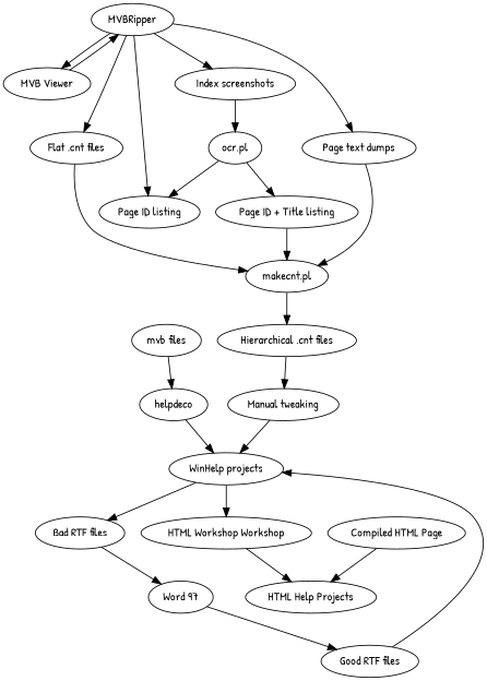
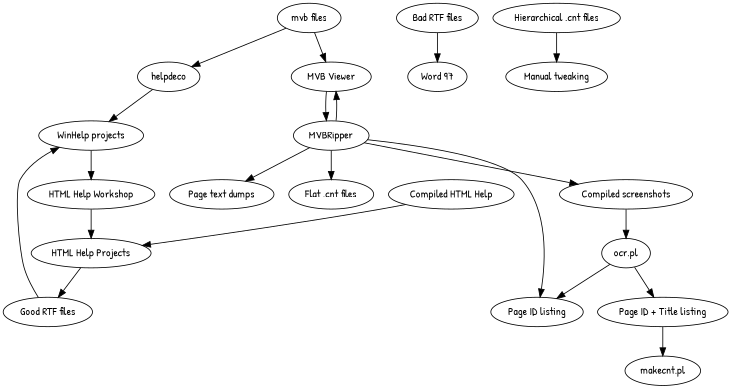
  digraph {
    fontname="Patrick Hand"
    node [fontname="Patrick Hand"]
    edge [fontname="Patrick Hand"]
    "mvb files"
    helpdeco
    "MVB Viewer"
    "WinHelp projects"
    MVBRipper
    "Bad RTF files"
-   "HTML Help Workshop" [label="HTML Workshop Workshop"]
+   "HTML Help Workshop"
    "Flat .cnt files"
    "makecnt.pl"
    "Page ID listing"
-   "Index screenshots"
+   "Index screenshots" [label="Compiled screenshots"]
    "Page text dumps"
    "ocr.pl"
    "Page ID + Title listing"
    "Hierarchical .cnt files"
    "Word 97"
    "HTML Help Projects"
    "Good RTF files"
    "Manual tweaking"
-   "Compiled HTML Help" [label="Compiled HTML Page"]
+   "Compiled HTML Help"
    "mvb files" -> helpdeco
+   "mvb files" -> "MVB Viewer"
    helpdeco -> "WinHelp projects"
    "MVB Viewer" -> MVBRipper
-   "WinHelp projects" -> "Bad RTF files"
    "WinHelp projects" -> "HTML Help Workshop"
    MVBRipper -> "MVB Viewer"
    MVBRipper -> "Flat .cnt files"
    MVBRipper -> "Page ID listing"
    MVBRipper -> "Index screenshots"
    MVBRipper -> "Page text dumps"
    "Bad RTF files" -> "Word 97"
    "HTML Help Workshop" -> "HTML Help Projects"
-   "Flat .cnt files" -> "makecnt.pl"
-   "makecnt.pl" -> "Hierarchical .cnt files"
    "Index screenshots" -> "ocr.pl"
-   "Page text dumps" -> "makecnt.pl"
    "ocr.pl" -> "Page ID listing"
    "ocr.pl" -> "Page ID + Title listing"
    "Page ID + Title listing" -> "makecnt.pl"
    "Hierarchical .cnt files" -> "Manual tweaking"
-   "Word 97" -> "Good RTF files"
+   "HTML Help Projects" -> "Good RTF files"
    "Good RTF files" -> "WinHelp projects"
-   "Manual tweaking" -> "WinHelp projects"
    "Compiled HTML Help" -> "HTML Help Projects"
  }
